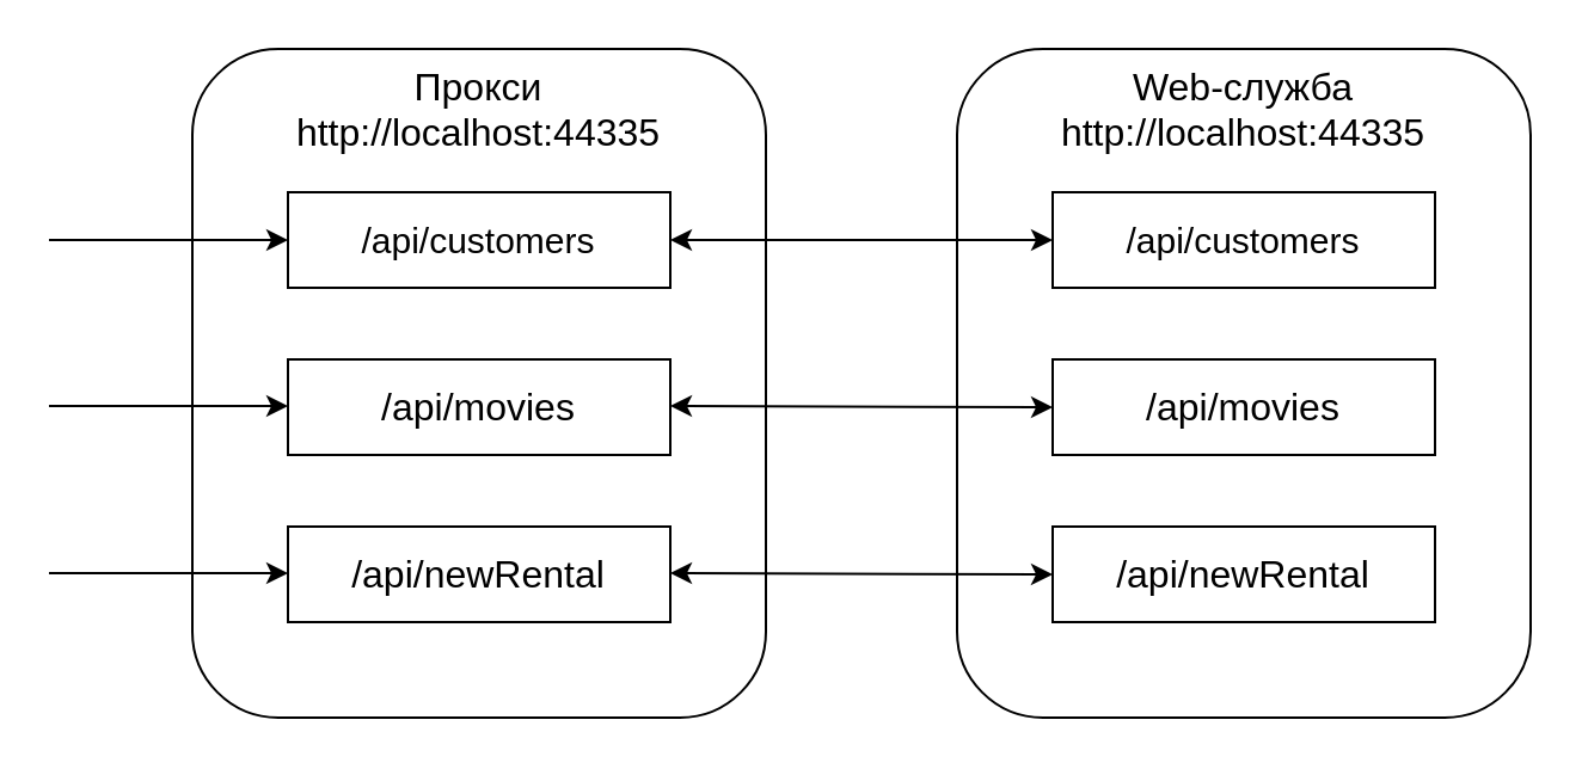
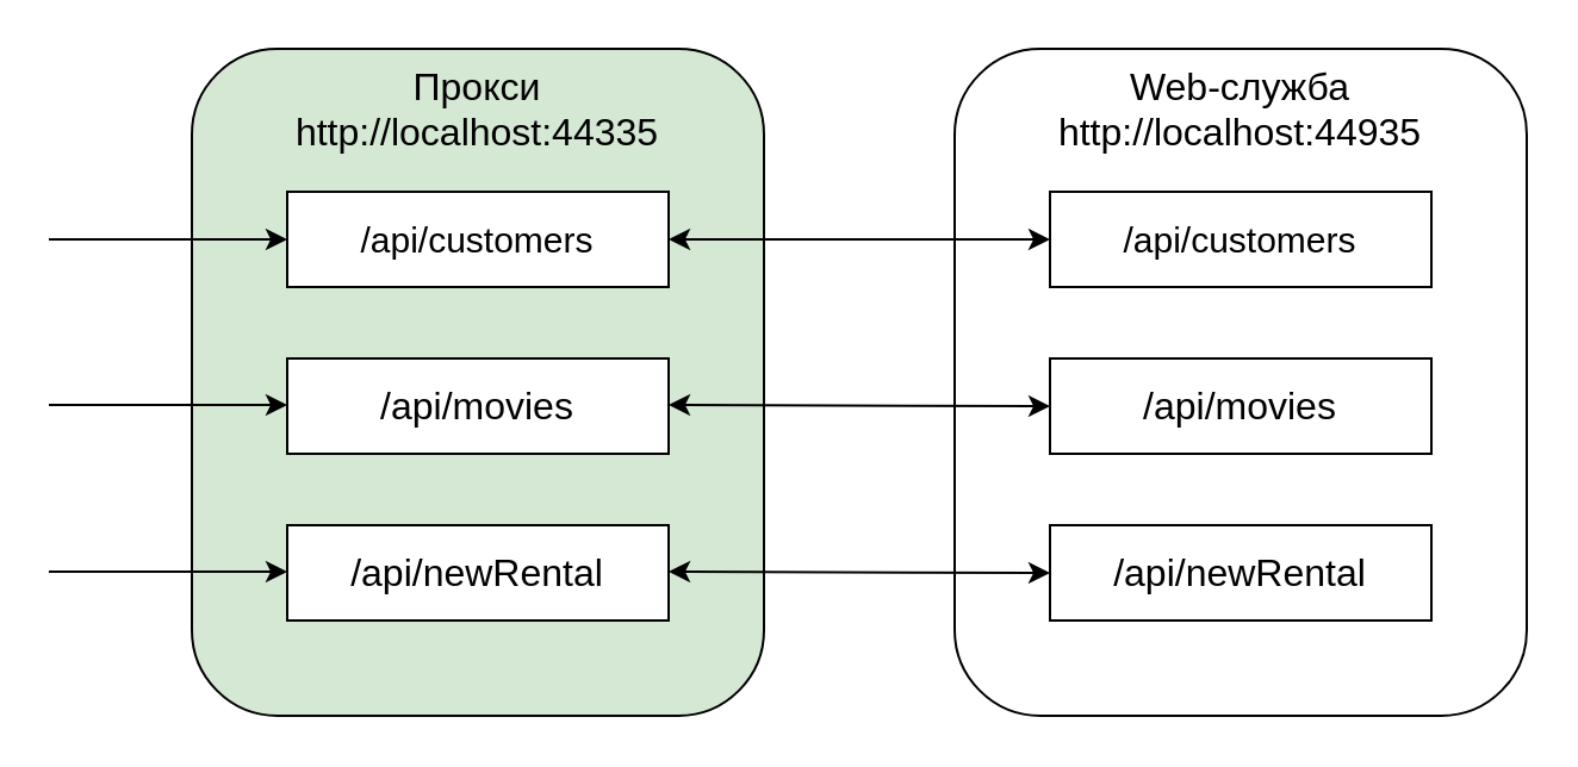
  <mxCell id="0" />
  <mxCell id="1" parent="0" />
- <mxCell id="2" value="&lt;font style=&quot;font-size: 16px&quot;&gt;&lt;span style=&quot;font-size: 16px&quot;&gt;Прокси&lt;br&gt;&lt;/span&gt;http://localhost:44335&lt;br&gt;&lt;div style=&quot;text-align: left&quot;&gt;&lt;br&gt;&lt;/div&gt;&lt;/font&gt;" style="rounded=1;whiteSpace=wrap;html=1;verticalAlign=top;" vertex="1" parent="1"><mxGeometry x="80" y="20" width="240" height="280" as="geometry" /></mxCell>
+ <mxCell id="2" value="&lt;font style=&quot;font-size: 16px&quot;&gt;&lt;span style=&quot;font-size: 16px&quot;&gt;Прокси&lt;br&gt;&lt;/span&gt;http://localhost:44335&lt;br&gt;&lt;div style=&quot;text-align: left&quot;&gt;&lt;br&gt;&lt;/div&gt;&lt;/font&gt;" style="rounded=1;whiteSpace=wrap;html=1;verticalAlign=top;fillColor=#d5e8d4;" vertex="1" parent="1"><mxGeometry x="80" y="20" width="240" height="280" as="geometry" /></mxCell>
  <mxCell id="3" value="&lt;p style=&quot;line-height: normal ; margin-top: 0pt ; margin-bottom: 0pt ; margin-right: 0in ; text-align: left ; direction: ltr ; unicode-bidi: embed&quot;&gt;&lt;font style=&quot;font-size: 15px&quot;&gt;/api/customers&lt;/font&gt;&lt;/p&gt;" style="rounded=0;whiteSpace=wrap;html=1;" vertex="1" parent="1"><mxGeometry x="120" y="80" width="160" height="40" as="geometry" /></mxCell>
  <mxCell id="4" value="&lt;font style=&quot;font-size: 16px&quot;&gt;/api/movies&lt;/font&gt;" style="rounded=0;whiteSpace=wrap;html=1;" vertex="1" parent="1"><mxGeometry x="120" y="150" width="160" height="40" as="geometry" /></mxCell>
  <mxCell id="5" value="&lt;font style=&quot;font-size: 16px&quot;&gt;/api/newRental&lt;/font&gt;" style="rounded=0;whiteSpace=wrap;html=1;" vertex="1" parent="1"><mxGeometry x="120" y="220" width="160" height="40" as="geometry" /></mxCell>
  <mxCell id="6" value="" style="endArrow=classic;html=1;entryX=0;entryY=0.5;entryDx=0;entryDy=0;" edge="1" parent="1" target="3"><mxGeometry width="50" height="50" relative="1" as="geometry"><mxPoint x="20" y="100" as="sourcePoint" /><mxPoint x="40" y="110" as="targetPoint" /></mxGeometry></mxCell>
  <mxCell id="7" value="" style="endArrow=classic;html=1;entryX=0;entryY=0.5;entryDx=0;entryDy=0;" edge="1" parent="1"><mxGeometry width="50" height="50" relative="1" as="geometry"><mxPoint x="20" y="169.5" as="sourcePoint" /><mxPoint x="120" y="169.5" as="targetPoint" /></mxGeometry></mxCell>
  <mxCell id="8" value="" style="endArrow=classic;html=1;entryX=0;entryY=0.5;entryDx=0;entryDy=0;" edge="1" parent="1"><mxGeometry width="50" height="50" relative="1" as="geometry"><mxPoint x="20" y="239.5" as="sourcePoint" /><mxPoint x="120" y="239.5" as="targetPoint" /></mxGeometry></mxCell>
- <mxCell id="9" value="&lt;span style=&quot;font-size: 16px&quot;&gt;Web-служба&lt;br&gt;&lt;/span&gt;&lt;span style=&quot;font-size: 16px&quot;&gt;http://localhost:44335&lt;/span&gt;&lt;span style=&quot;font-size: 16px&quot;&gt;&lt;br&gt;&lt;/span&gt;" style="rounded=1;whiteSpace=wrap;html=1;verticalAlign=top;" vertex="1" parent="1"><mxGeometry x="400" y="20" width="240" height="280" as="geometry" /></mxCell>
+ <mxCell id="9" value="&lt;span style=&quot;font-size: 16px&quot;&gt;Web-служба&lt;br&gt;&lt;/span&gt;&lt;span style=&quot;font-size: 16px&quot;&gt;http://localhost:44935&lt;/span&gt;&lt;span style=&quot;font-size: 16px&quot;&gt;&lt;br&gt;&lt;/span&gt;" style="rounded=1;whiteSpace=wrap;html=1;verticalAlign=top;" vertex="1" parent="1"><mxGeometry x="400" y="20" width="240" height="280" as="geometry" /></mxCell>
  <mxCell id="10" value="&lt;span style=&quot;font-size: 15px ; text-align: left&quot;&gt;/api/customers&lt;/span&gt;" style="rounded=0;whiteSpace=wrap;html=1;" vertex="1" parent="1"><mxGeometry x="440" y="80" width="160" height="40" as="geometry" /></mxCell>
  <mxCell id="11" value="&lt;span style=&quot;font-size: 16px&quot;&gt;/api/newRental&lt;/span&gt;" style="rounded=0;whiteSpace=wrap;html=1;" vertex="1" parent="1"><mxGeometry x="440" y="220" width="160" height="40" as="geometry" /></mxCell>
  <mxCell id="12" value="&lt;span style=&quot;font-size: 16px&quot;&gt;/api/movies&lt;/span&gt;" style="rounded=0;whiteSpace=wrap;html=1;" vertex="1" parent="1"><mxGeometry x="440" y="150" width="160" height="40" as="geometry" /></mxCell>
  <mxCell id="13" value="" style="endArrow=classic;startArrow=classic;html=1;entryX=0;entryY=0.5;entryDx=0;entryDy=0;exitX=1;exitY=0.5;exitDx=0;exitDy=0;" edge="1" parent="1" source="3" target="10"><mxGeometry width="50" height="50" relative="1" as="geometry"><mxPoint x="350" y="140" as="sourcePoint" /><mxPoint x="400" y="90" as="targetPoint" /></mxGeometry></mxCell>
  <mxCell id="14" value="" style="endArrow=classic;startArrow=classic;html=1;exitX=1;exitY=0.5;exitDx=0;exitDy=0;" edge="1" parent="1"><mxGeometry width="50" height="50" relative="1" as="geometry"><mxPoint x="280" y="239.5" as="sourcePoint" /><mxPoint x="440" y="240" as="targetPoint" /></mxGeometry></mxCell>
  <mxCell id="15" value="" style="endArrow=classic;startArrow=classic;html=1;exitX=1;exitY=0.5;exitDx=0;exitDy=0;" edge="1" parent="1"><mxGeometry width="50" height="50" relative="1" as="geometry"><mxPoint x="280" y="169.5" as="sourcePoint" /><mxPoint x="440" y="170" as="targetPoint" /></mxGeometry></mxCell>
